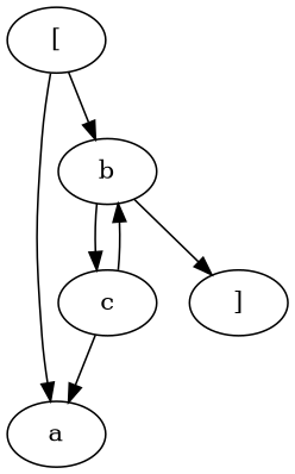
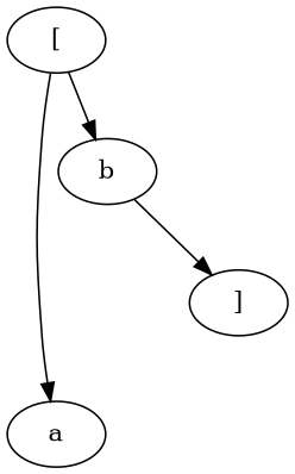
  digraph {
    rankdir=TB
    n1 [label="["]
    n2 [label=a]
    n3 [label=b]
-   n4 [label=c]
    n5 [label="]"]
    n1 -> n2
    n1 -> n3
-   n3 -> n4
    n3 -> n5
-   n4 -> n2
-   n4 -> n3
  }
